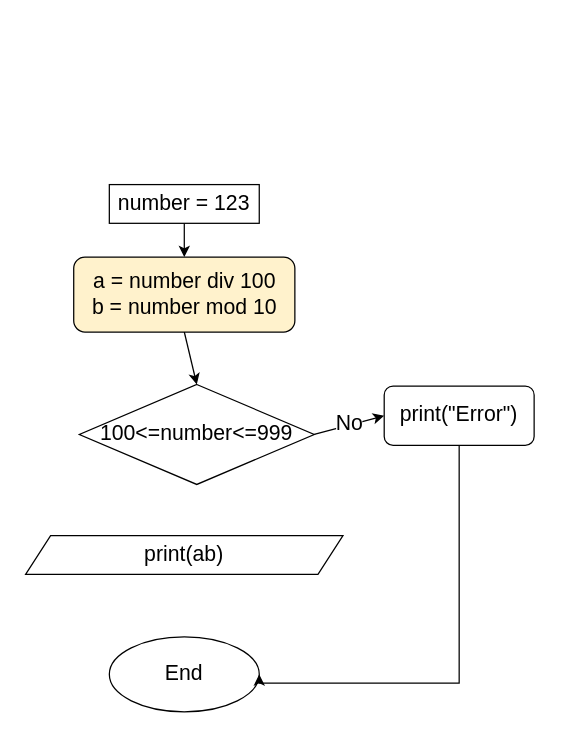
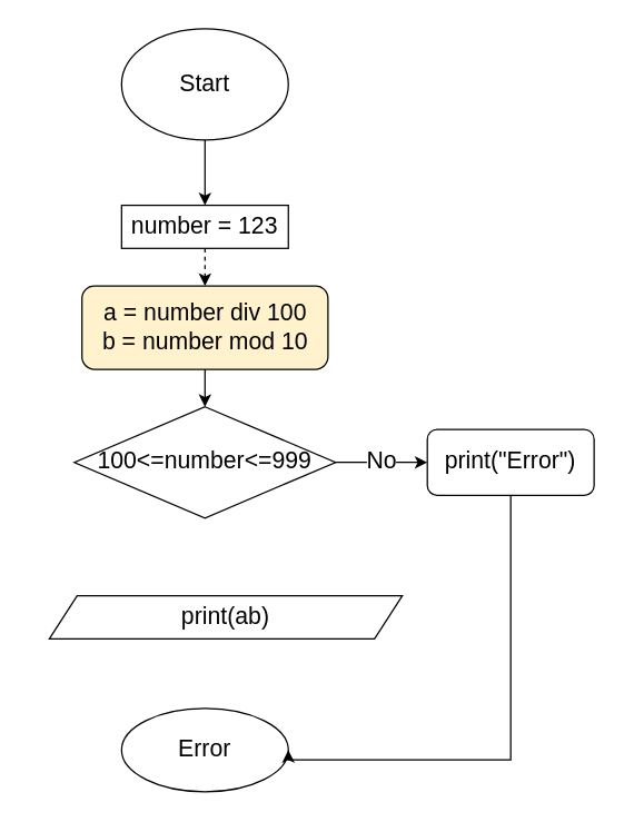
  <mxCell id="0" />
  <mxCell id="1" parent="0" />
- <mxCell id="4" style="edgeStyle=none;html=1;exitX=0.5;exitY=1;exitDx=0;exitDy=0;entryX=0.5;entryY=0;entryDx=0;entryDy=0;" edge="1" parent="1" source="5" target="13"><mxGeometry relative="1" as="geometry" /></mxCell>
+ <mxCell id="2" value="" style="edgeStyle=none;html=1;fontSize=17;" parent="1" source="3" target="5" edge="1"><mxGeometry relative="1" as="geometry" /></mxCell>
+ <mxCell id="3" value="Start" style="ellipse;whiteSpace=wrap;html=1;fontSize=17;" parent="1" vertex="1"><mxGeometry x="87" y="20" width="120" height="80" as="geometry" /></mxCell>
+ <mxCell id="4" style="edgeStyle=none;html=1;exitX=0.5;exitY=1;exitDx=0;exitDy=0;entryX=0.5;entryY=0;entryDx=0;entryDy=0;dashed=1;" edge="1" parent="1" source="5" target="13"><mxGeometry relative="1" as="geometry" /></mxCell>
  <mxCell id="5" value="number = 123" style="whiteSpace=wrap;html=1;fontSize=17;" parent="1" vertex="1"><mxGeometry x="87" y="147" width="120" height="31" as="geometry" /></mxCell>
  <mxCell id="6" value="No" style="edgeStyle=none;html=1;exitX=1;exitY=0.5;exitDx=0;exitDy=0;entryX=0;entryY=0.5;entryDx=0;entryDy=0;fontSize=17;" parent="1" source="7" target="11" edge="1"><mxGeometry relative="1" as="geometry" /></mxCell>
- <mxCell id="7" value="100&amp;lt;=number&amp;lt;=999" style="rhombus;whiteSpace=wrap;html=1;fontSize=17;" parent="1" vertex="1"><mxGeometry x="63" y="307" width="188" height="80" as="geometry" /></mxCell>
- <mxCell id="8" value="print(ab)" style="shape=parallelogram;perimeter=parallelogramPerimeter;whiteSpace=wrap;html=1;fixedSize=1;fontSize=17;" parent="1" vertex="1"><mxGeometry x="20" y="428" width="254" height="31" as="geometry" /></mxCell>
- <mxCell id="9" value="End" style="ellipse;whiteSpace=wrap;html=1;fontSize=17;" parent="1" vertex="1"><mxGeometry x="87" y="509" width="120" height="60" as="geometry" /></mxCell>
+ <mxCell id="7" value="100&amp;lt;=number&amp;lt;=999" style="rhombus;whiteSpace=wrap;html=1;fontSize=17;" parent="1" vertex="1"><mxGeometry x="53" y="292" width="188" height="80" as="geometry" /></mxCell>
+ <mxCell id="8" value="print(ab)" style="shape=parallelogram;perimeter=parallelogramPerimeter;whiteSpace=wrap;html=1;fixedSize=1;fontSize=17;" parent="1" vertex="1"><mxGeometry x="35" y="428" width="254" height="31" as="geometry" /></mxCell>
+ <mxCell id="9" value="Error" style="ellipse;whiteSpace=wrap;html=1;fontSize=17;" parent="1" vertex="1"><mxGeometry x="87" y="509" width="120" height="60" as="geometry" /></mxCell>
  <mxCell id="10" style="edgeStyle=elbowEdgeStyle;html=1;exitX=0.5;exitY=1;exitDx=0;exitDy=0;entryX=1;entryY=0.5;entryDx=0;entryDy=0;fontSize=17;elbow=vertical;rounded=0;" parent="1" source="11" target="9" edge="1"><mxGeometry relative="1" as="geometry"><Array as="points"><mxPoint x="292" y="546" /></Array></mxGeometry></mxCell>
  <mxCell id="11" value="print(&quot;Error&quot;)" style="rounded=1;whiteSpace=wrap;html=1;fontSize=17;" parent="1" vertex="1"><mxGeometry x="307" y="308.25" width="120" height="47.5" as="geometry" /></mxCell>
  <mxCell id="12" style="edgeStyle=none;html=1;exitX=0.5;exitY=1;exitDx=0;exitDy=0;entryX=0.5;entryY=0;entryDx=0;entryDy=0;" edge="1" parent="1" source="13" target="7"><mxGeometry relative="1" as="geometry" /></mxCell>
  <mxCell id="13" value="a = number div 100&lt;br style=&quot;font-size: 17px;&quot;&gt;b = number mod 10" style="rounded=1;whiteSpace=wrap;html=1;fontSize=17;fillColor=#fff2cc;" vertex="1" parent="1"><mxGeometry x="58.5" y="205" width="177" height="60" as="geometry" /></mxCell>
